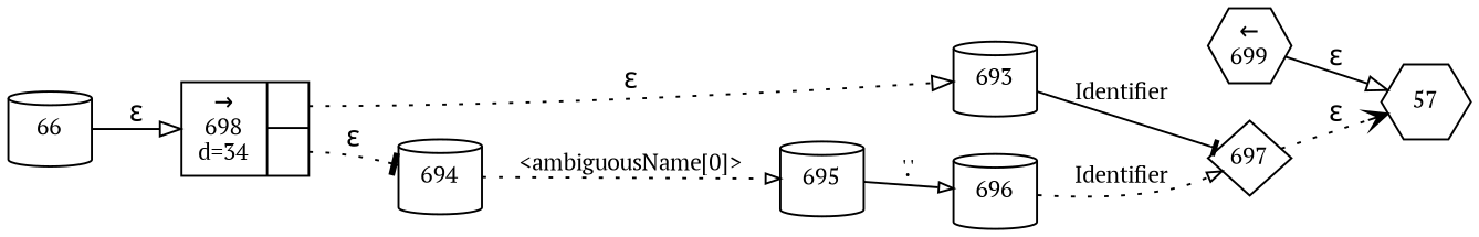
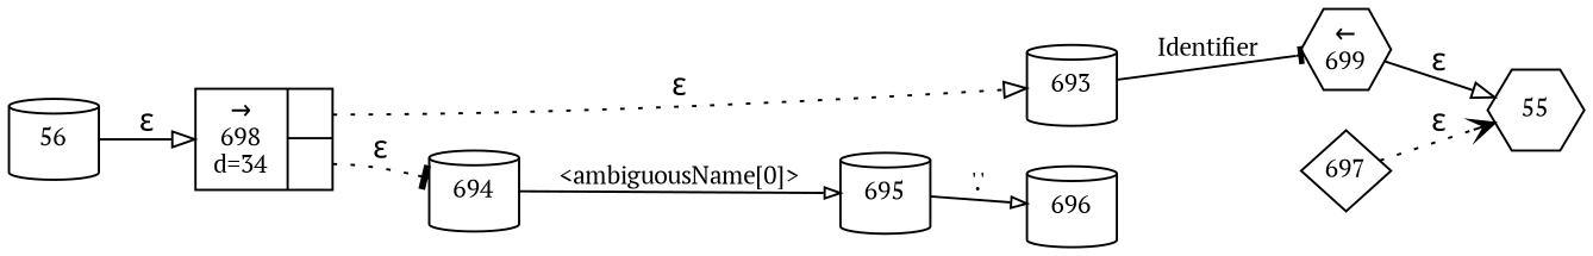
  digraph {
    fontname="PT Serif"
    rankdir=LR
    node [fixedsize=true fontname="PT Serif" fontsize=11 shape=cylinder peripheries=1]
    edge [arrowhead=onormal fontname="PT Serif" style=solid]
-   n1 [label=57 shape=hexagon width=.6 peripheries=""]
+   n1 [label=55 shape=hexagon width=.6 peripheries=""]
    n2 [label=693 width=.55]
    n3 [label="&larr;\n699" shape=hexagon width=.55]
    n4 [label=694 width=.55]
    n5 [label=695 width=.55]
    n6 [label=696 width=.55]
    n7 [label=697 shape=diamond width=.55]
-   n8 [label=66 width=.55]
+   n8 [label=56 width=.55]
    n9 [fixedsize=false label="{&rarr;\n698\nd=34|{<p0>|<p1>}}" shape=record]
-   n2 -> n7 [arrowhead=tee arrowsize=.7 fontsize=11 label=Identifier]
+   n2 -> n3 [arrowhead=tee arrowsize=.7 fontsize=11 label=Identifier]
    n3 -> n1 [label="&epsilon;"]
-   n4 -> n5 [arrowsize=.7 fontsize=11 label="<ambiguousName[0]>" style=dotted]
+   n4 -> n5 [arrowsize=.7 fontsize=11 label="<ambiguousName[0]>"]
    n5 -> n6 [arrowsize=.7 fontsize=11 label="'.'"]
-   n6 -> n7 [arrowsize=.7 fontsize=11 label=Identifier style=dotted]
    n7 -> n1 [arrowhead=vee label="&epsilon;" style=dotted]
    n8 -> n9 [label="&epsilon;"]
    n9 -> n2 [label="&epsilon;" style=dotted tailport=p0]
    n9 -> n4 [arrowhead=tee label="&epsilon;" style=dotted tailport=p1]
  }
